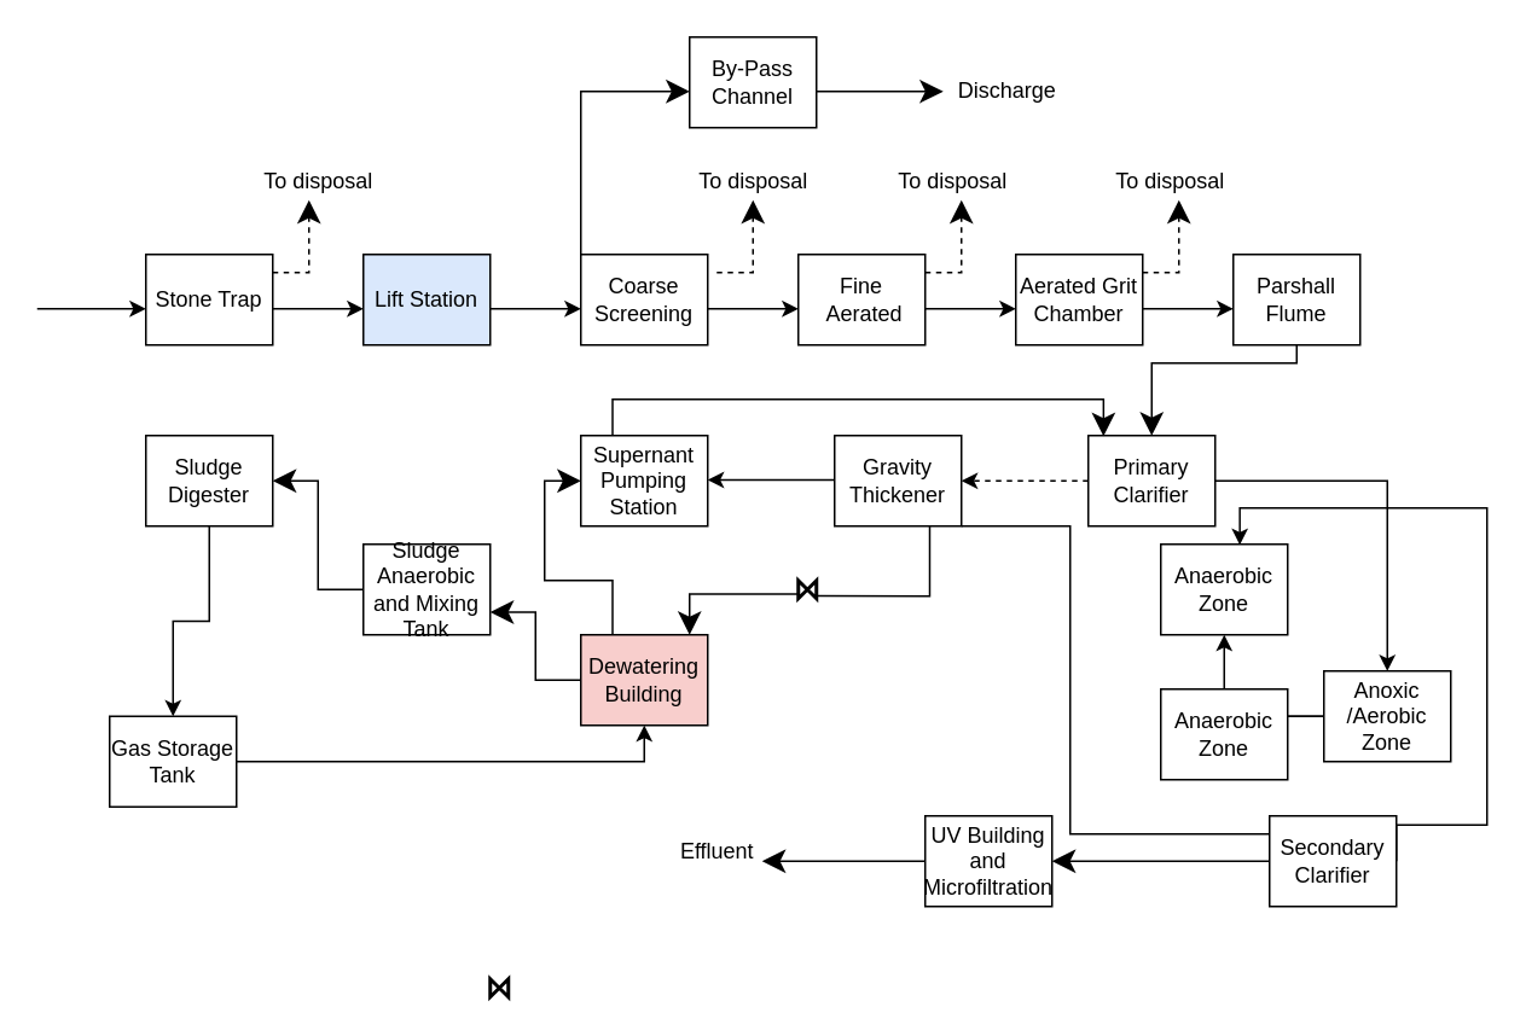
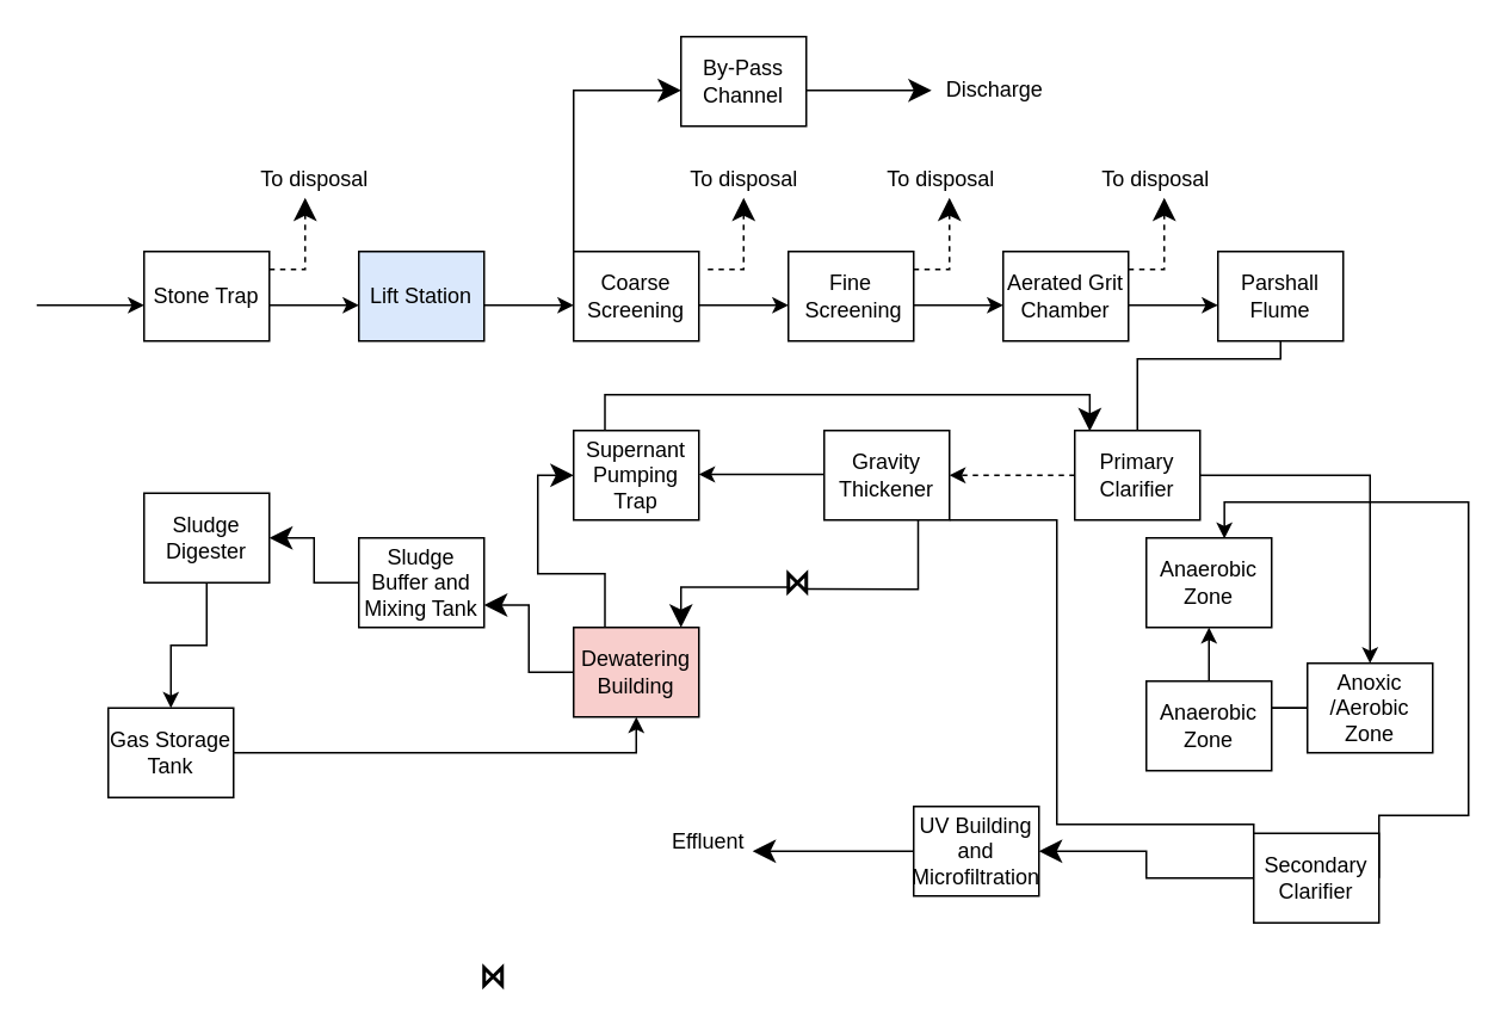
  <mxCell id="0" />
  <mxCell id="1" parent="0" />
  <mxCell id="2" value="" style="endArrow=classic;html=1;rounded=0;sketch=0;" parent="1" edge="1"><mxGeometry width="50" height="50" relative="1" as="geometry"><mxPoint x="20" y="170" as="sourcePoint" /><mxPoint x="80" y="170" as="targetPoint" /><Array as="points" /></mxGeometry></mxCell>
  <mxCell id="3" value="Stone Trap&lt;br&gt;" style="rounded=0;whiteSpace=wrap;html=1;sketch=0;" parent="1" vertex="1"><mxGeometry x="80" y="140" width="70" height="50" as="geometry" /></mxCell>
  <mxCell id="4" value="" style="endArrow=classic;html=1;rounded=0;" parent="1" edge="1"><mxGeometry width="50" height="50" relative="1" as="geometry"><mxPoint x="170" y="170" as="sourcePoint" /><mxPoint x="200" y="170" as="targetPoint" /><Array as="points"><mxPoint x="150" y="170" /></Array></mxGeometry></mxCell>
  <mxCell id="5" value="Lift Station&lt;br&gt;" style="rounded=0;whiteSpace=wrap;html=1;fillColor=#dae8fc;" parent="1" vertex="1"><mxGeometry x="200" y="140" width="70" height="50" as="geometry" /></mxCell>
  <mxCell id="6" value="" style="endArrow=classic;html=1;rounded=0;sketch=0;endSize=10;targetPerimeterSpacing=4;strokeWidth=1;jumpStyle=sharp;jumpSize=16;dashed=1;" parent="1" edge="1"><mxGeometry width="50" height="50" relative="1" as="geometry"><mxPoint x="150" y="150" as="sourcePoint" /><mxPoint x="170" y="110" as="targetPoint" /><Array as="points"><mxPoint x="170" y="150" /></Array></mxGeometry></mxCell>
  <mxCell id="7" value="To disposal&lt;br&gt;" style="text;html=1;align=center;verticalAlign=middle;resizable=0;points=[];autosize=1;strokeColor=none;fillColor=none;" parent="1" vertex="1"><mxGeometry x="140" y="90" width="70" height="20" as="geometry" /></mxCell>
  <mxCell id="8" value="" style="endArrow=classic;html=1;rounded=0;" parent="1" edge="1"><mxGeometry width="50" height="50" relative="1" as="geometry"><mxPoint x="290" y="170" as="sourcePoint" /><mxPoint x="320" y="170" as="targetPoint" /><Array as="points"><mxPoint x="270" y="170" /></Array></mxGeometry></mxCell>
  <mxCell id="9" value="Coarse Screening&lt;br&gt;" style="rounded=0;whiteSpace=wrap;html=1;sketch=0;" parent="1" vertex="1"><mxGeometry x="320" y="140" width="70" height="50" as="geometry" /></mxCell>
  <mxCell id="10" value="" style="endArrow=classic;html=1;rounded=0;sketch=0;endSize=10;targetPerimeterSpacing=4;strokeWidth=1;jumpStyle=sharp;jumpSize=16;dashed=1;" parent="1" edge="1"><mxGeometry width="50" height="50" relative="1" as="geometry"><mxPoint x="395" y="150" as="sourcePoint" /><mxPoint x="415" y="110" as="targetPoint" /><Array as="points"><mxPoint x="415" y="150" /></Array></mxGeometry></mxCell>
  <mxCell id="11" value="To disposal&lt;br&gt;" style="text;html=1;align=center;verticalAlign=middle;resizable=0;points=[];autosize=1;strokeColor=none;fillColor=none;" parent="1" vertex="1"><mxGeometry x="380" y="90" width="70" height="20" as="geometry" /></mxCell>
  <mxCell id="12" value="" style="endArrow=classic;html=1;rounded=0;" parent="1" edge="1"><mxGeometry width="50" height="50" relative="1" as="geometry"><mxPoint x="410" y="170" as="sourcePoint" /><mxPoint x="440" y="170" as="targetPoint" /><Array as="points"><mxPoint x="390" y="170" /></Array></mxGeometry></mxCell>
- <mxCell id="13" value="Fine&lt;br&gt;&amp;nbsp;Aerated" style="rounded=0;whiteSpace=wrap;html=1;sketch=0;" parent="1" vertex="1"><mxGeometry x="440" y="140" width="70" height="50" as="geometry" /></mxCell>
+ <mxCell id="13" value="Fine&lt;br&gt;&amp;nbsp;Screening" style="rounded=0;whiteSpace=wrap;html=1;sketch=0;" parent="1" vertex="1"><mxGeometry x="440" y="140" width="70" height="50" as="geometry" /></mxCell>
  <mxCell id="14" value="" style="endArrow=classic;html=1;rounded=0;sketch=0;endSize=10;targetPerimeterSpacing=4;strokeWidth=1;jumpStyle=sharp;jumpSize=16;dashed=1;" parent="1" edge="1"><mxGeometry width="50" height="50" relative="1" as="geometry"><mxPoint x="510" y="150" as="sourcePoint" /><mxPoint x="530" y="110" as="targetPoint" /><Array as="points"><mxPoint x="530" y="150" /></Array></mxGeometry></mxCell>
  <mxCell id="15" value="To disposal&lt;br&gt;" style="text;html=1;align=center;verticalAlign=middle;resizable=0;points=[];autosize=1;strokeColor=none;fillColor=none;" parent="1" vertex="1"><mxGeometry x="490" y="90" width="70" height="20" as="geometry" /></mxCell>
  <mxCell id="16" value="" style="endArrow=classic;html=1;rounded=0;sketch=0;endSize=10;targetPerimeterSpacing=4;strokeWidth=1;jumpStyle=sharp;jumpSize=16;exitX=0;exitY=0;exitDx=0;exitDy=0;" parent="1" edge="1" source="9"><mxGeometry width="50" height="50" relative="1" as="geometry"><mxPoint x="340" y="140" as="sourcePoint" /><mxPoint x="380" y="50" as="targetPoint" /><Array as="points"><mxPoint x="320" y="50" /></Array></mxGeometry></mxCell>
  <mxCell id="17" value="By-Pass Channel&lt;br&gt;" style="rounded=0;whiteSpace=wrap;html=1;" parent="1" vertex="1"><mxGeometry x="380" y="20" width="70" height="50" as="geometry" /></mxCell>
  <mxCell id="18" value="" style="endArrow=classic;html=1;rounded=0;sketch=0;endSize=10;targetPerimeterSpacing=4;strokeWidth=1;jumpStyle=sharp;jumpSize=16;" parent="1" edge="1"><mxGeometry width="50" height="50" relative="1" as="geometry"><mxPoint x="450" y="50" as="sourcePoint" /><mxPoint x="520" y="50" as="targetPoint" /></mxGeometry></mxCell>
  <mxCell id="19" value="Discharge&lt;br&gt;" style="text;html=1;align=center;verticalAlign=middle;resizable=0;points=[];autosize=1;strokeColor=none;fillColor=none;" parent="1" vertex="1"><mxGeometry x="520" y="40" width="70" height="20" as="geometry" /></mxCell>
  <mxCell id="20" value="" style="endArrow=classic;html=1;rounded=0;" parent="1" edge="1"><mxGeometry width="50" height="50" relative="1" as="geometry"><mxPoint x="530" y="170" as="sourcePoint" /><mxPoint x="560" y="170" as="targetPoint" /><Array as="points"><mxPoint x="510" y="170" /></Array></mxGeometry></mxCell>
  <mxCell id="21" value="Aerated Grit Chamber&lt;br&gt;" style="rounded=0;whiteSpace=wrap;html=1;sketch=0;" parent="1" vertex="1"><mxGeometry x="560" y="140" width="70" height="50" as="geometry" /></mxCell>
  <mxCell id="22" value="" style="endArrow=classic;html=1;rounded=0;" parent="1" edge="1"><mxGeometry width="50" height="50" relative="1" as="geometry"><mxPoint x="650" y="170" as="sourcePoint" /><mxPoint x="680" y="170" as="targetPoint" /><Array as="points"><mxPoint x="630" y="170" /></Array></mxGeometry></mxCell>
- <mxCell id="23" style="edgeStyle=orthogonalEdgeStyle;rounded=0;sketch=0;jumpStyle=sharp;jumpSize=16;orthogonalLoop=1;jettySize=auto;html=1;entryX=0.5;entryY=0;entryDx=0;entryDy=0;endSize=10;targetPerimeterSpacing=4;strokeWidth=1;" parent="1" source="24" target="28" edge="1"><mxGeometry relative="1" as="geometry"><Array as="points"><mxPoint x="715" y="200" /><mxPoint x="635" y="200" /></Array></mxGeometry></mxCell>
+ <mxCell id="23" style="edgeStyle=orthogonalEdgeStyle;rounded=0;sketch=0;jumpStyle=sharp;jumpSize=16;orthogonalLoop=1;jettySize=auto;html=1;entryX=0.5;entryY=0;entryDx=0;entryDy=0;endSize=10;targetPerimeterSpacing=4;strokeWidth=1;endArrow=none;" parent="1" source="24" target="28" edge="1"><mxGeometry relative="1" as="geometry"><Array as="points"><mxPoint x="715" y="200" /><mxPoint x="635" y="200" /></Array></mxGeometry></mxCell>
  <mxCell id="24" value="Parshall Flume&lt;br&gt;" style="rounded=0;whiteSpace=wrap;html=1;sketch=0;" parent="1" vertex="1"><mxGeometry x="680" y="140" width="70" height="50" as="geometry" /></mxCell>
  <mxCell id="25" value="" style="endArrow=classic;html=1;rounded=0;sketch=0;endSize=10;targetPerimeterSpacing=4;strokeWidth=1;jumpStyle=sharp;jumpSize=16;dashed=1;" parent="1" edge="1"><mxGeometry width="50" height="50" relative="1" as="geometry"><mxPoint x="630" y="150" as="sourcePoint" /><mxPoint x="650" y="110" as="targetPoint" /><Array as="points"><mxPoint x="650" y="150" /></Array></mxGeometry></mxCell>
  <mxCell id="26" value="To disposal&lt;br&gt;" style="text;html=1;align=center;verticalAlign=middle;resizable=0;points=[];autosize=1;strokeColor=none;fillColor=none;" parent="1" vertex="1"><mxGeometry x="610" y="90" width="70" height="20" as="geometry" /></mxCell>
  <mxCell id="27" style="edgeStyle=orthogonalEdgeStyle;rounded=0;orthogonalLoop=1;jettySize=auto;html=1;exitX=1;exitY=0.5;exitDx=0;exitDy=0;entryX=0.5;entryY=0;entryDx=0;entryDy=0;" edge="1" parent="1" source="28" target="53"><mxGeometry relative="1" as="geometry" /></mxCell>
  <mxCell id="28" value="Primary Clarifier&lt;br&gt;" style="rounded=0;whiteSpace=wrap;html=1;sketch=0;" parent="1" vertex="1"><mxGeometry x="600" y="240" width="70" height="50" as="geometry" /></mxCell>
  <mxCell id="29" style="edgeStyle=orthogonalEdgeStyle;rounded=0;sketch=0;jumpStyle=sharp;jumpSize=16;orthogonalLoop=1;jettySize=auto;html=1;exitX=0.75;exitY=1;exitDx=0;exitDy=0;entryX=0.857;entryY=0;entryDx=0;entryDy=0;entryPerimeter=0;endSize=10;targetPerimeterSpacing=4;strokeWidth=1;startArrow=none;" parent="1" source="57" target="37" edge="1"><mxGeometry relative="1" as="geometry" /></mxCell>
  <mxCell id="30" value="Gravity Thickener&lt;br&gt;" style="rounded=0;whiteSpace=wrap;html=1;sketch=0;" parent="1" vertex="1"><mxGeometry x="460" y="240" width="70" height="50" as="geometry" /></mxCell>
  <mxCell id="31" value="" style="endArrow=classic;html=1;rounded=0;entryX=1;entryY=0.5;entryDx=0;entryDy=0;exitX=0;exitY=0.5;exitDx=0;exitDy=0;dashed=1;" parent="1" source="28" target="30" edge="1"><mxGeometry width="50" height="50" relative="1" as="geometry"><mxPoint x="660" y="180" as="sourcePoint" /><mxPoint x="690" y="180" as="targetPoint" /><Array as="points" /></mxGeometry></mxCell>
  <mxCell id="32" style="edgeStyle=orthogonalEdgeStyle;rounded=0;sketch=0;jumpStyle=sharp;jumpSize=16;orthogonalLoop=1;jettySize=auto;html=1;exitX=0.25;exitY=0;exitDx=0;exitDy=0;entryX=0.12;entryY=0.008;entryDx=0;entryDy=0;entryPerimeter=0;endSize=10;targetPerimeterSpacing=4;strokeWidth=1;" parent="1" source="33" target="28" edge="1"><mxGeometry relative="1" as="geometry" /></mxCell>
- <mxCell id="33" value="Supernant Pumping Station" style="rounded=0;whiteSpace=wrap;html=1;sketch=0;" parent="1" vertex="1"><mxGeometry x="320" y="240" width="70" height="50" as="geometry" /></mxCell>
+ <mxCell id="33" value="Supernant Pumping Trap" style="rounded=0;whiteSpace=wrap;html=1;sketch=0;" parent="1" vertex="1"><mxGeometry x="320" y="240" width="70" height="50" as="geometry" /></mxCell>
  <mxCell id="34" value="" style="endArrow=classic;html=1;rounded=0;entryX=1;entryY=0.5;entryDx=0;entryDy=0;exitX=0;exitY=0.5;exitDx=0;exitDy=0;" parent="1" edge="1"><mxGeometry width="50" height="50" relative="1" as="geometry"><mxPoint x="460" y="264.5" as="sourcePoint" /><mxPoint x="390" y="264.5" as="targetPoint" /><Array as="points" /></mxGeometry></mxCell>
  <mxCell id="35" style="edgeStyle=orthogonalEdgeStyle;rounded=0;sketch=0;jumpStyle=sharp;jumpSize=16;orthogonalLoop=1;jettySize=auto;html=1;exitX=0.25;exitY=0;exitDx=0;exitDy=0;entryX=0;entryY=0.5;entryDx=0;entryDy=0;endSize=10;targetPerimeterSpacing=4;strokeWidth=1;" parent="1" source="37" target="33" edge="1"><mxGeometry relative="1" as="geometry" /></mxCell>
  <mxCell id="36" style="edgeStyle=orthogonalEdgeStyle;rounded=0;sketch=0;jumpStyle=sharp;jumpSize=16;orthogonalLoop=1;jettySize=auto;html=1;exitX=0;exitY=0.5;exitDx=0;exitDy=0;entryX=1;entryY=0.75;entryDx=0;entryDy=0;endSize=10;targetPerimeterSpacing=4;strokeWidth=1;" parent="1" source="37" target="39" edge="1"><mxGeometry relative="1" as="geometry" /></mxCell>
  <mxCell id="37" value="Dewatering Building" style="rounded=0;whiteSpace=wrap;html=1;sketch=0;fillColor=#f8cecc;" parent="1" vertex="1"><mxGeometry x="320" y="350" width="70" height="50" as="geometry" /></mxCell>
  <mxCell id="38" style="edgeStyle=orthogonalEdgeStyle;rounded=0;sketch=0;jumpStyle=sharp;jumpSize=16;orthogonalLoop=1;jettySize=auto;html=1;entryX=1;entryY=0.5;entryDx=0;entryDy=0;endSize=10;targetPerimeterSpacing=4;strokeWidth=1;" parent="1" source="39" target="41" edge="1"><mxGeometry relative="1" as="geometry" /></mxCell>
- <mxCell id="39" value="Sludge Anaerobic and Mixing Tank" style="rounded=0;whiteSpace=wrap;html=1;sketch=0;" parent="1" vertex="1"><mxGeometry x="200" y="300" width="70" height="50" as="geometry" /></mxCell>
+ <mxCell id="39" value="Sludge Buffer and Mixing Tank" style="rounded=0;whiteSpace=wrap;html=1;sketch=0;" parent="1" vertex="1"><mxGeometry x="200" y="300" width="70" height="50" as="geometry" /></mxCell>
  <mxCell id="40" style="edgeStyle=orthogonalEdgeStyle;rounded=0;orthogonalLoop=1;jettySize=auto;html=1;" edge="1" parent="1" source="41" target="43"><mxGeometry relative="1" as="geometry" /></mxCell>
- <mxCell id="41" value="Sludge Digester" style="rounded=0;whiteSpace=wrap;html=1;sketch=0;" parent="1" vertex="1"><mxGeometry x="80" y="240" width="70" height="50" as="geometry" /></mxCell>
+ <mxCell id="41" value="Sludge Digester" style="rounded=0;whiteSpace=wrap;html=1;sketch=0;" parent="1" vertex="1"><mxGeometry x="80" y="275" width="70" height="50" as="geometry" /></mxCell>
  <mxCell id="42" style="edgeStyle=orthogonalEdgeStyle;rounded=0;orthogonalLoop=1;jettySize=auto;html=1;entryX=0.5;entryY=1;entryDx=0;entryDy=0;" edge="1" parent="1" source="43" target="37"><mxGeometry relative="1" as="geometry"><mxPoint x="300" y="430" as="targetPoint" /></mxGeometry></mxCell>
  <mxCell id="43" value="Gas Storage Tank" style="rounded=0;whiteSpace=wrap;html=1;sketch=0;" parent="1" vertex="1"><mxGeometry x="60" y="395" width="70" height="50" as="geometry" /></mxCell>
  <mxCell id="44" style="edgeStyle=orthogonalEdgeStyle;rounded=0;sketch=0;jumpStyle=sharp;jumpSize=16;orthogonalLoop=1;jettySize=auto;html=1;entryX=1;entryY=1;entryDx=0;entryDy=0;endSize=10;targetPerimeterSpacing=4;strokeWidth=1;exitX=0;exitY=0.25;exitDx=0;exitDy=0;endArrow=none;" parent="1" source="47" target="30" edge="1"><mxGeometry relative="1" as="geometry"><Array as="points"><mxPoint x="700" y="460" /><mxPoint x="590" y="460" /><mxPoint x="590" y="290" /></Array></mxGeometry></mxCell>
  <mxCell id="45" style="edgeStyle=orthogonalEdgeStyle;rounded=0;sketch=0;jumpStyle=sharp;jumpSize=16;orthogonalLoop=1;jettySize=auto;html=1;entryX=1;entryY=0.5;entryDx=0;entryDy=0;endSize=10;targetPerimeterSpacing=4;strokeWidth=1;" parent="1" source="47" target="49" edge="1"><mxGeometry relative="1" as="geometry" /></mxCell>
  <mxCell id="46" style="edgeStyle=orthogonalEdgeStyle;rounded=0;orthogonalLoop=1;jettySize=auto;html=1;exitX=1;exitY=0.5;exitDx=0;exitDy=0;entryX=0.623;entryY=0.008;entryDx=0;entryDy=0;entryPerimeter=0;" edge="1" parent="1" source="47" target="54"><mxGeometry relative="1" as="geometry"><mxPoint x="810" y="440" as="targetPoint" /><Array as="points"><mxPoint x="820" y="455" /><mxPoint x="820" y="280" /><mxPoint x="684" y="280" /></Array></mxGeometry></mxCell>
- <mxCell id="47" value="Secondary Clarifier" style="rounded=0;whiteSpace=wrap;html=1;sketch=0;" parent="1" vertex="1"><mxGeometry x="700" y="450" width="70" height="50" as="geometry" /></mxCell>
+ <mxCell id="47" value="Secondary Clarifier" style="rounded=0;whiteSpace=wrap;html=1;sketch=0;" parent="1" vertex="1"><mxGeometry x="700" y="465" width="70" height="50" as="geometry" /></mxCell>
  <mxCell id="48" style="edgeStyle=orthogonalEdgeStyle;rounded=0;sketch=0;jumpStyle=sharp;jumpSize=16;orthogonalLoop=1;jettySize=auto;html=1;endSize=10;targetPerimeterSpacing=4;strokeWidth=1;" parent="1" source="49" edge="1"><mxGeometry relative="1" as="geometry"><mxPoint x="420" y="475" as="targetPoint" /></mxGeometry></mxCell>
  <mxCell id="49" value="UV Building and Microfiltration" style="rounded=0;whiteSpace=wrap;html=1;sketch=0;" parent="1" vertex="1"><mxGeometry x="510" y="450" width="70" height="50" as="geometry" /></mxCell>
  <mxCell id="50" value="Effluent" style="text;html=1;align=center;verticalAlign=middle;resizable=0;points=[];autosize=1;strokeColor=none;fillColor=none;" parent="1" vertex="1"><mxGeometry x="370" y="460" width="50" height="20" as="geometry" /></mxCell>
  <mxCell id="51" style="edgeStyle=elbowEdgeStyle;rounded=0;orthogonalLoop=1;jettySize=auto;html=1;exitX=0;exitY=0.5;exitDx=0;exitDy=0;entryX=0.5;entryY=0;entryDx=0;entryDy=0;" edge="1" parent="1" source="53" target="55"><mxGeometry relative="1" as="geometry"><Array as="points"><mxPoint x="675" y="380" /></Array></mxGeometry></mxCell>
  <mxCell id="52" style="edgeStyle=elbowEdgeStyle;rounded=0;orthogonalLoop=1;jettySize=auto;html=1;exitX=0;exitY=0.5;exitDx=0;exitDy=0;entryX=0.5;entryY=1;entryDx=0;entryDy=0;" edge="1" parent="1" source="53" target="54"><mxGeometry relative="1" as="geometry"><Array as="points"><mxPoint x="675" y="370" /></Array></mxGeometry></mxCell>
  <mxCell id="53" value="Anoxic /Aerobic Zone" style="rounded=0;whiteSpace=wrap;html=1;sketch=0;" vertex="1" parent="1"><mxGeometry x="730" y="370" width="70" height="50" as="geometry" /></mxCell>
  <mxCell id="54" value="Anaerobic Zone&lt;br&gt;" style="rounded=0;whiteSpace=wrap;html=1;sketch=0;" vertex="1" parent="1"><mxGeometry x="640" y="300" width="70" height="50" as="geometry" /></mxCell>
  <mxCell id="55" value="Anaerobic Zone&lt;br&gt;" style="rounded=0;whiteSpace=wrap;html=1;sketch=0;" vertex="1" parent="1"><mxGeometry x="640" y="380" width="70" height="50" as="geometry" /></mxCell>
  <mxCell id="56" value="" style="html=1;shape=mxgraph.sysml.timeEvent;strokeWidth=2;verticalLabelPosition=bottom;verticalAlignment=top;direction=south;" vertex="1" parent="1"><mxGeometry x="270" y="540" width="10" height="10" as="geometry" /></mxCell>
  <mxCell id="57" value="" style="html=1;shape=mxgraph.sysml.timeEvent;strokeWidth=2;verticalLabelPosition=bottom;verticalAlignment=top;direction=south;" vertex="1" parent="1"><mxGeometry x="440" y="320" width="10" height="10" as="geometry" /></mxCell>
  <mxCell id="58" value="" style="edgeStyle=orthogonalEdgeStyle;rounded=0;sketch=0;jumpStyle=sharp;jumpSize=16;orthogonalLoop=1;jettySize=auto;html=1;exitX=0.75;exitY=1;exitDx=0;exitDy=0;entryX=0.857;entryY=0;entryDx=0;entryDy=0;entryPerimeter=0;endSize=10;strokeWidth=1;endArrow=none;" edge="1" parent="1" source="30" target="57"><mxGeometry relative="1" as="geometry"><mxPoint x="512.5" y="290" as="sourcePoint" /><mxPoint x="379.99" y="350" as="targetPoint" /></mxGeometry></mxCell>
